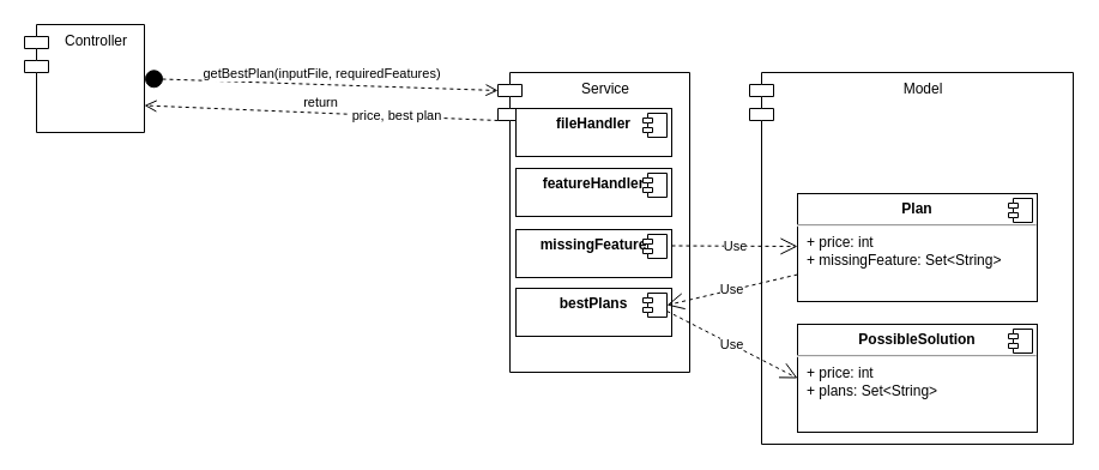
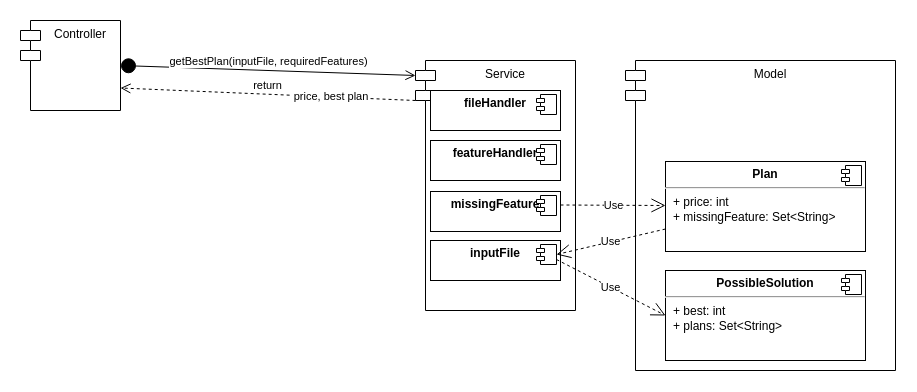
  <mxCell id="0" />
  <mxCell id="1" parent="0" />
  <mxCell id="2" value="Controller" style="shape=module;align=left;spacingLeft=20;align=center;verticalAlign=top;" vertex="1" parent="1"><mxGeometry x="20" y="20" width="100" height="90" as="geometry" /></mxCell>
  <mxCell id="3" value="Service" style="shape=module;align=left;spacingLeft=20;align=center;verticalAlign=top;" vertex="1" parent="1"><mxGeometry x="415" y="60" width="160" height="250" as="geometry" /></mxCell>
  <mxCell id="4" value="Model" style="shape=module;align=left;spacingLeft=20;align=center;verticalAlign=top;" vertex="1" parent="1"><mxGeometry x="625" y="60" width="270" height="310" as="geometry" /></mxCell>
- <mxCell id="5" value="getBestPlan(inputFile, requiredFeatures)" style="html=1;verticalAlign=bottom;startArrow=circle;startFill=1;endArrow=open;startSize=6;endSize=8;rounded=0;exitX=1;exitY=0.5;exitDx=0;exitDy=0;entryX=0;entryY=0;entryDx=0;entryDy=15;entryPerimeter=0;dashed=1;" edge="1" parent="1" source="2" target="3"><mxGeometry width="80" relative="1" as="geometry"><mxPoint x="385" y="120" as="sourcePoint" /><mxPoint x="465" y="120" as="targetPoint" /><Array as="points" /></mxGeometry></mxCell>
+ <mxCell id="5" value="getBestPlan(inputFile, requiredFeatures)" style="html=1;verticalAlign=bottom;startArrow=circle;startFill=1;endArrow=open;startSize=6;endSize=8;rounded=0;exitX=1;exitY=0.5;exitDx=0;exitDy=0;entryX=0;entryY=0;entryDx=0;entryDy=15;entryPerimeter=0;" edge="1" parent="1" source="2" target="3"><mxGeometry width="80" relative="1" as="geometry"><mxPoint x="385" y="120" as="sourcePoint" /><mxPoint x="465" y="120" as="targetPoint" /><Array as="points" /></mxGeometry></mxCell>
  <mxCell id="6" value="&lt;p style=&quot;margin: 0px ; margin-top: 6px ; text-align: center&quot;&gt;&lt;b&gt;missingFeature&lt;/b&gt;&lt;/p&gt;" style="align=left;overflow=fill;html=1;dropTarget=0;" vertex="1" parent="1"><mxGeometry x="430" y="191" width="130" height="40" as="geometry" /></mxCell>
  <mxCell id="7" value="" style="shape=component;jettyWidth=8;jettyHeight=4;" vertex="1" parent="6"><mxGeometry x="1" width="20" height="20" relative="1" as="geometry"><mxPoint x="-24" y="4" as="offset" /></mxGeometry></mxCell>
  <mxCell id="8" value="return" style="html=1;verticalAlign=bottom;endArrow=open;dashed=1;endSize=8;rounded=0;entryX=1;entryY=0.75;entryDx=0;entryDy=0;" edge="1" parent="1" target="2"><mxGeometry relative="1" as="geometry"><mxPoint x="415" y="100" as="sourcePoint" /><mxPoint x="335" y="100" as="targetPoint" /></mxGeometry></mxCell>
  <mxCell id="9" value="&amp;nbsp;price, best plan" style="edgeLabel;html=1;align=center;verticalAlign=middle;resizable=0;points=[];" vertex="1" connectable="0" parent="8"><mxGeometry x="-0.148" relative="1" as="geometry"><mxPoint x="39" y="1" as="offset" /></mxGeometry></mxCell>
  <mxCell id="10" value="&lt;p style=&quot;margin: 0px ; margin-top: 6px ; text-align: center&quot;&gt;&lt;b&gt;Plan&lt;/b&gt;&lt;/p&gt;&lt;hr&gt;&lt;p style=&quot;margin: 0px ; margin-left: 8px&quot;&gt;+ price: int&lt;br&gt;+ missingFeature: Set&amp;lt;String&amp;gt;&lt;/p&gt;" style="align=left;overflow=fill;html=1;dropTarget=0;" vertex="1" parent="1"><mxGeometry x="665" y="161" width="200" height="90" as="geometry" /></mxCell>
  <mxCell id="11" value="" style="shape=component;jettyWidth=8;jettyHeight=4;" vertex="1" parent="10"><mxGeometry x="1" width="20" height="20" relative="1" as="geometry"><mxPoint x="-24" y="4" as="offset" /></mxGeometry></mxCell>
  <mxCell id="12" value="&lt;p style=&quot;margin: 0px ; margin-top: 6px ; text-align: center&quot;&gt;&lt;b&gt;fileHandler&lt;/b&gt;&lt;/p&gt;" style="align=left;overflow=fill;html=1;dropTarget=0;" vertex="1" parent="1"><mxGeometry x="430" y="90" width="130" height="40" as="geometry" /></mxCell>
  <mxCell id="13" value="" style="shape=component;jettyWidth=8;jettyHeight=4;" vertex="1" parent="12"><mxGeometry x="1" width="20" height="20" relative="1" as="geometry"><mxPoint x="-24" y="4" as="offset" /></mxGeometry></mxCell>
  <mxCell id="14" value="Use" style="endArrow=open;endSize=12;dashed=1;html=1;rounded=0;" edge="1" parent="1"><mxGeometry width="160" relative="1" as="geometry"><mxPoint x="560" y="204.5" as="sourcePoint" /><mxPoint x="665" y="205" as="targetPoint" /></mxGeometry></mxCell>
- <mxCell id="15" value="&lt;p style=&quot;margin: 0px ; margin-top: 6px ; text-align: center&quot;&gt;&lt;b&gt;bestPlans&lt;/b&gt;&lt;/p&gt;" style="align=left;overflow=fill;html=1;dropTarget=0;" vertex="1" parent="1"><mxGeometry x="430" y="240" width="130" height="40" as="geometry" /></mxCell>
+ <mxCell id="15" value="&lt;p style=&quot;margin: 0px ; margin-top: 6px ; text-align: center&quot;&gt;&lt;b&gt;inputFile&lt;/b&gt;&lt;/p&gt;" style="align=left;overflow=fill;html=1;dropTarget=0;" vertex="1" parent="1"><mxGeometry x="430" y="240" width="130" height="40" as="geometry" /></mxCell>
  <mxCell id="16" value="" style="shape=component;jettyWidth=8;jettyHeight=4;" vertex="1" parent="15"><mxGeometry x="1" width="20" height="20" relative="1" as="geometry"><mxPoint x="-24" y="4" as="offset" /></mxGeometry></mxCell>
  <mxCell id="17" value="&lt;p style=&quot;margin: 0px ; margin-top: 6px ; text-align: center&quot;&gt;&lt;b&gt;featureHandler&lt;/b&gt;&lt;/p&gt;" style="align=left;overflow=fill;html=1;dropTarget=0;" vertex="1" parent="1"><mxGeometry x="430" y="140" width="130" height="40" as="geometry" /></mxCell>
  <mxCell id="18" value="" style="shape=component;jettyWidth=8;jettyHeight=4;" vertex="1" parent="17"><mxGeometry x="1" width="20" height="20" relative="1" as="geometry"><mxPoint x="-24" y="4" as="offset" /></mxGeometry></mxCell>
  <mxCell id="19" value="&lt;p style=&quot;margin: 0px ; margin-top: 6px ; text-align: center&quot;&gt;&lt;b&gt;Plan&lt;/b&gt;&lt;/p&gt;&lt;hr&gt;&lt;p style=&quot;margin: 0px ; margin-left: 8px&quot;&gt;+ price: int&lt;br&gt;+ missingFeature: Set&amp;lt;String&amp;gt;&lt;/p&gt;" style="align=left;overflow=fill;html=1;dropTarget=0;" vertex="1" parent="1"><mxGeometry x="665" y="161" width="200" height="90" as="geometry" /></mxCell>
  <mxCell id="20" value="" style="shape=component;jettyWidth=8;jettyHeight=4;" vertex="1" parent="19"><mxGeometry x="1" width="20" height="20" relative="1" as="geometry"><mxPoint x="-24" y="4" as="offset" /></mxGeometry></mxCell>
- <mxCell id="21" value="&lt;p style=&quot;margin: 0px ; margin-top: 6px ; text-align: center&quot;&gt;&lt;b&gt;PossibleSolution&lt;/b&gt;&lt;/p&gt;&lt;hr&gt;&lt;p style=&quot;margin: 0px ; margin-left: 8px&quot;&gt;+ price: int&lt;br&gt;+ plans: Set&amp;lt;String&amp;gt;&lt;/p&gt;" style="align=left;overflow=fill;html=1;dropTarget=0;" vertex="1" parent="1"><mxGeometry x="665" y="270" width="200" height="90" as="geometry" /></mxCell>
+ <mxCell id="21" value="&lt;p style=&quot;margin: 0px ; margin-top: 6px ; text-align: center&quot;&gt;&lt;b&gt;PossibleSolution&lt;/b&gt;&lt;/p&gt;&lt;hr&gt;&lt;p style=&quot;margin: 0px ; margin-left: 8px&quot;&gt;+ best: int&lt;br&gt;+ plans: Set&amp;lt;String&amp;gt;&lt;/p&gt;" style="align=left;overflow=fill;html=1;dropTarget=0;" vertex="1" parent="1"><mxGeometry x="665" y="270" width="200" height="90" as="geometry" /></mxCell>
  <mxCell id="22" value="" style="shape=component;jettyWidth=8;jettyHeight=4;" vertex="1" parent="21"><mxGeometry x="1" width="20" height="20" relative="1" as="geometry"><mxPoint x="-24" y="4" as="offset" /></mxGeometry></mxCell>
  <mxCell id="23" value="Use" style="endArrow=open;endSize=12;dashed=1;html=1;rounded=0;exitX=0;exitY=0.75;exitDx=0;exitDy=0;entryX=1;entryY=0.5;entryDx=0;entryDy=0;" edge="1" parent="1" source="19" target="16"><mxGeometry width="160" relative="1" as="geometry"><mxPoint x="415" y="180" as="sourcePoint" /><mxPoint x="565" y="254" as="targetPoint" /></mxGeometry></mxCell>
  <mxCell id="24" value="Use" style="endArrow=open;endSize=12;dashed=1;html=1;rounded=0;entryX=0;entryY=0.5;entryDx=0;entryDy=0;exitX=1;exitY=0.75;exitDx=0;exitDy=0;" edge="1" parent="1" source="16" target="21"><mxGeometry width="160" relative="1" as="geometry"><mxPoint x="415" y="180" as="sourcePoint" /><mxPoint x="575" y="180" as="targetPoint" /></mxGeometry></mxCell>
